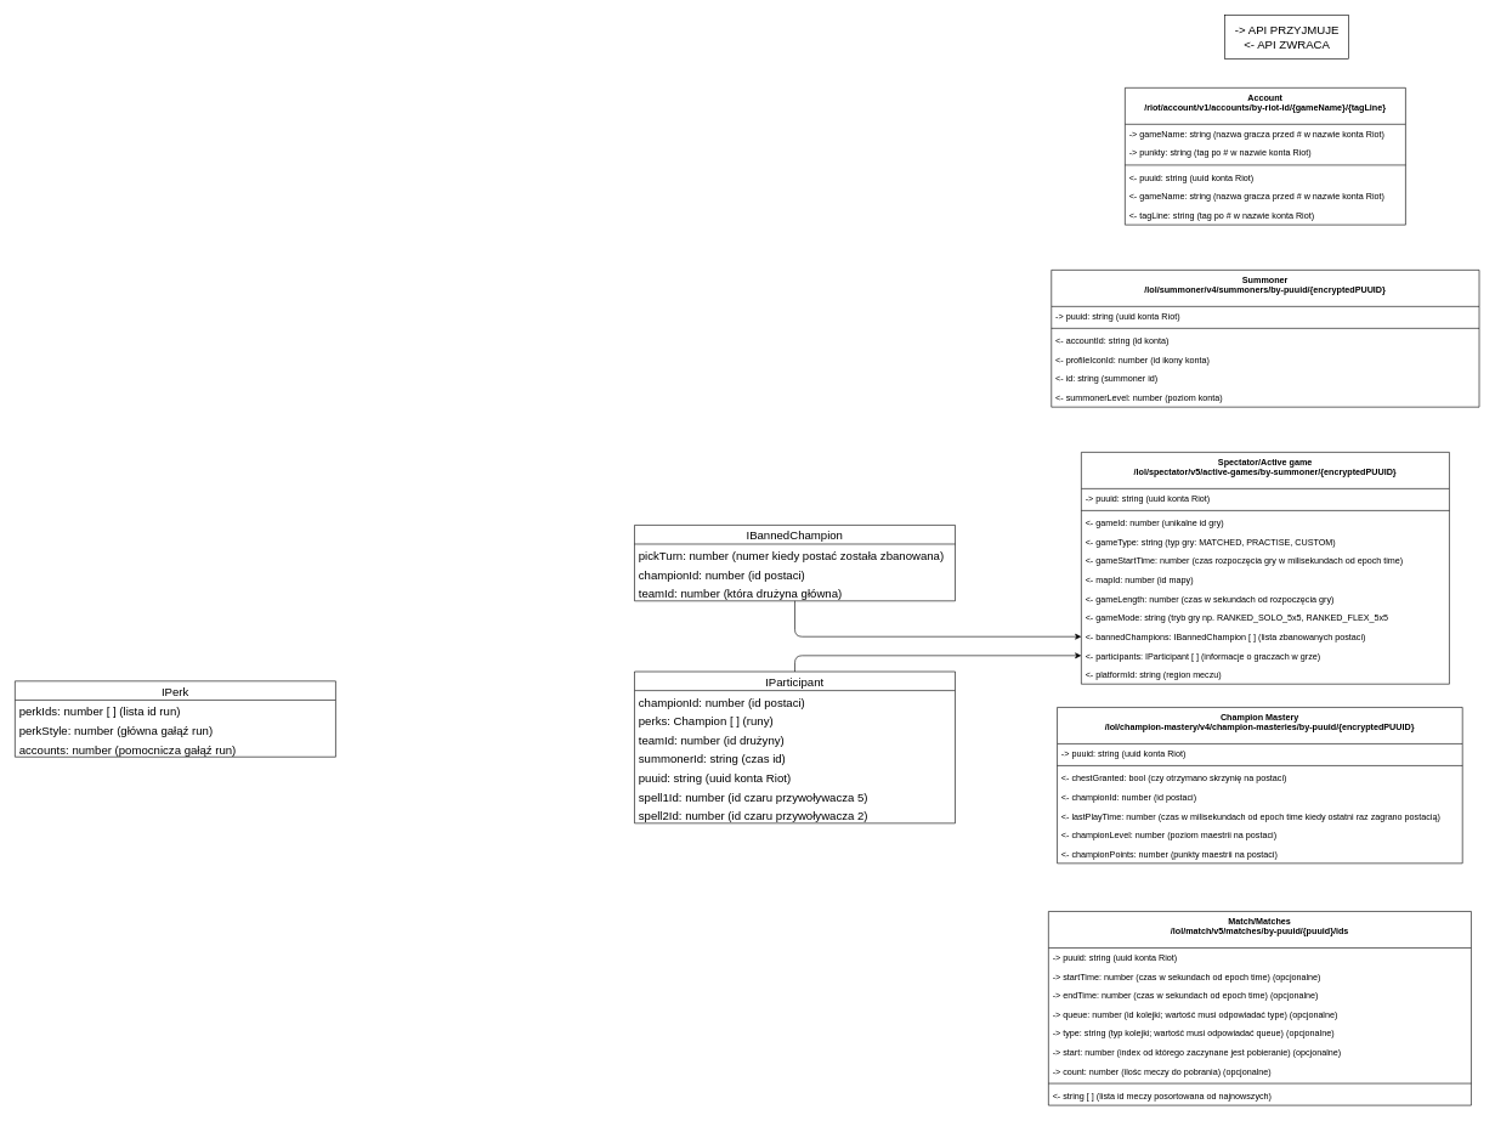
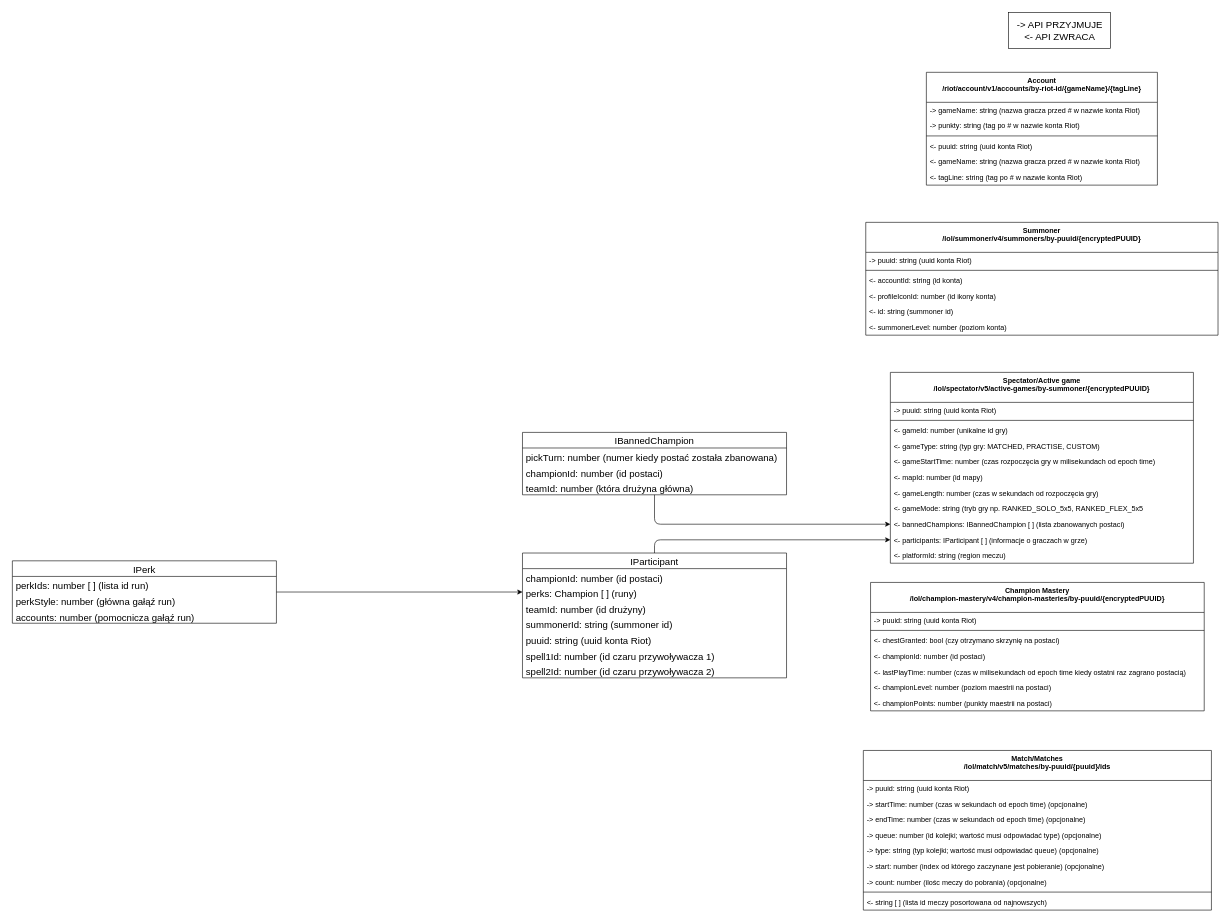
  <mxCell id="0" />
  <mxCell id="1" parent="0" />
  <mxCell id="2" value="Account&#10;/riot/account/v1/accounts/by-riot-id/{gameName}/{tagLine}" style="swimlane;fontStyle=1;align=center;verticalAlign=top;childLayout=stackLayout;horizontal=1;startSize=50;horizontalStack=0;resizeParent=1;resizeParentMax=0;resizeLast=0;collapsible=1;marginBottom=0;" parent="1" vertex="1"><mxGeometry x="1543" y="120" width="385" height="188" as="geometry" /></mxCell>
  <mxCell id="3" value="-&gt; gameName: string (nazwa gracza przed # w nazwie konta Riot)" style="text;strokeColor=none;fillColor=none;align=left;verticalAlign=top;spacingLeft=4;spacingRight=4;overflow=hidden;rotatable=0;points=[[0,0.5],[1,0.5]];portConstraint=eastwest;" parent="2" vertex="1"><mxGeometry y="50" width="385" height="26" as="geometry" /></mxCell>
  <mxCell id="4" value="-&gt; punkty: string (tag po # w nazwie konta Riot)" style="text;strokeColor=none;fillColor=none;align=left;verticalAlign=top;spacingLeft=4;spacingRight=4;overflow=hidden;rotatable=0;points=[[0,0.5],[1,0.5]];portConstraint=eastwest;" parent="2" vertex="1"><mxGeometry y="76" width="385" height="26" as="geometry" /></mxCell>
  <mxCell id="5" value="" style="line;strokeWidth=1;fillColor=none;align=left;verticalAlign=middle;spacingTop=-1;spacingLeft=3;spacingRight=3;rotatable=0;labelPosition=right;points=[];portConstraint=eastwest;strokeColor=inherit;" parent="2" vertex="1"><mxGeometry y="102" width="385" height="8" as="geometry" /></mxCell>
  <mxCell id="6" value="&lt;- puuid: string (uuid konta Riot)" style="text;strokeColor=none;fillColor=none;align=left;verticalAlign=top;spacingLeft=4;spacingRight=4;overflow=hidden;rotatable=0;points=[[0,0.5],[1,0.5]];portConstraint=eastwest;" parent="2" vertex="1"><mxGeometry y="110" width="385" height="26" as="geometry" /></mxCell>
  <mxCell id="7" value="&lt;- gameName: string (nazwa gracza przed # w nazwie konta Riot)" style="text;strokeColor=none;fillColor=none;align=left;verticalAlign=top;spacingLeft=4;spacingRight=4;overflow=hidden;rotatable=0;points=[[0,0.5],[1,0.5]];portConstraint=eastwest;" parent="2" vertex="1"><mxGeometry y="136" width="385" height="26" as="geometry" /></mxCell>
  <mxCell id="8" value="&lt;- tagLine: string (tag po # w nazwie konta Riot)" style="text;strokeColor=none;fillColor=none;align=left;verticalAlign=top;spacingLeft=4;spacingRight=4;overflow=hidden;rotatable=0;points=[[0,0.5],[1,0.5]];portConstraint=eastwest;" parent="2" vertex="1"><mxGeometry y="162" width="385" height="26" as="geometry" /></mxCell>
  <mxCell id="9" value="&lt;font style=&quot;font-size: 16px;&quot;&gt;-&amp;gt; API PRZYJMUJE&lt;br&gt;&amp;lt;- API ZWRACA&lt;/font&gt;" style="html=1;" parent="1" vertex="1"><mxGeometry x="1680" y="20" width="170" height="60" as="geometry" /></mxCell>
  <mxCell id="10" value="Summoner&#10;/lol/summoner/v4/summoners/by-puuid/{encryptedPUUID}" style="swimlane;fontStyle=1;align=center;verticalAlign=top;childLayout=stackLayout;horizontal=1;startSize=50;horizontalStack=0;resizeParent=1;resizeParentMax=0;resizeLast=0;collapsible=1;marginBottom=0;" parent="1" vertex="1"><mxGeometry x="1442" y="370" width="587" height="188" as="geometry" /></mxCell>
  <mxCell id="11" value="-&gt; puuid: string (uuid konta Riot)" style="text;strokeColor=none;fillColor=none;align=left;verticalAlign=top;spacingLeft=4;spacingRight=4;overflow=hidden;rotatable=0;points=[[0,0.5],[1,0.5]];portConstraint=eastwest;" parent="10" vertex="1"><mxGeometry y="50" width="587" height="26" as="geometry" /></mxCell>
  <mxCell id="12" value="" style="line;strokeWidth=1;fillColor=none;align=left;verticalAlign=middle;spacingTop=-1;spacingLeft=3;spacingRight=3;rotatable=0;labelPosition=right;points=[];portConstraint=eastwest;strokeColor=inherit;" parent="10" vertex="1"><mxGeometry y="76" width="587" height="8" as="geometry" /></mxCell>
  <mxCell id="13" value="&lt;- accountId: string (id konta)" style="text;strokeColor=none;fillColor=none;align=left;verticalAlign=top;spacingLeft=4;spacingRight=4;overflow=hidden;rotatable=0;points=[[0,0.5],[1,0.5]];portConstraint=eastwest;" parent="10" vertex="1"><mxGeometry y="84" width="587" height="26" as="geometry" /></mxCell>
  <mxCell id="14" value="&lt;- profileIconId: number (id ikony konta)" style="text;strokeColor=none;fillColor=none;align=left;verticalAlign=top;spacingLeft=4;spacingRight=4;overflow=hidden;rotatable=0;points=[[0,0.5],[1,0.5]];portConstraint=eastwest;" parent="10" vertex="1"><mxGeometry y="110" width="587" height="26" as="geometry" /></mxCell>
  <mxCell id="15" value="&lt;- id: string (summoner id)" style="text;strokeColor=none;fillColor=none;align=left;verticalAlign=top;spacingLeft=4;spacingRight=4;overflow=hidden;rotatable=0;points=[[0,0.5],[1,0.5]];portConstraint=eastwest;" parent="10" vertex="1"><mxGeometry y="136" width="587" height="26" as="geometry" /></mxCell>
  <mxCell id="16" value="&lt;- summonerLevel: number (poziom konta)" style="text;strokeColor=none;fillColor=none;align=left;verticalAlign=top;spacingLeft=4;spacingRight=4;overflow=hidden;rotatable=0;points=[[0,0.5],[1,0.5]];portConstraint=eastwest;" parent="10" vertex="1"><mxGeometry y="162" width="587" height="26" as="geometry" /></mxCell>
  <mxCell id="17" value="Spectator/Active game&#10;/lol/spectator/v5/active-games/by-summoner/{encryptedPUUID}" style="swimlane;fontStyle=1;align=center;verticalAlign=top;childLayout=stackLayout;horizontal=1;startSize=50;horizontalStack=0;resizeParent=1;resizeParentMax=0;resizeLast=0;collapsible=1;marginBottom=0;" parent="1" vertex="1"><mxGeometry x="1483" y="620" width="505" height="318" as="geometry" /></mxCell>
  <mxCell id="18" value="-&gt; puuid: string (uuid konta Riot)" style="text;strokeColor=none;fillColor=none;align=left;verticalAlign=top;spacingLeft=4;spacingRight=4;overflow=hidden;rotatable=0;points=[[0,0.5],[1,0.5]];portConstraint=eastwest;" parent="17" vertex="1"><mxGeometry y="50" width="505" height="26" as="geometry" /></mxCell>
  <mxCell id="19" value="" style="line;strokeWidth=1;fillColor=none;align=left;verticalAlign=middle;spacingTop=-1;spacingLeft=3;spacingRight=3;rotatable=0;labelPosition=right;points=[];portConstraint=eastwest;strokeColor=inherit;" parent="17" vertex="1"><mxGeometry y="76" width="505" height="8" as="geometry" /></mxCell>
  <mxCell id="20" value="&lt;- gameId: number (unikalne id gry)" style="text;strokeColor=none;fillColor=none;align=left;verticalAlign=top;spacingLeft=4;spacingRight=4;overflow=hidden;rotatable=0;points=[[0,0.5],[1,0.5]];portConstraint=eastwest;" parent="17" vertex="1"><mxGeometry y="84" width="505" height="26" as="geometry" /></mxCell>
  <mxCell id="21" value="&lt;- gameType: string (typ gry: MATCHED, PRACTISE, CUSTOM)" style="text;strokeColor=none;fillColor=none;align=left;verticalAlign=top;spacingLeft=4;spacingRight=4;overflow=hidden;rotatable=0;points=[[0,0.5],[1,0.5]];portConstraint=eastwest;" parent="17" vertex="1"><mxGeometry y="110" width="505" height="26" as="geometry" /></mxCell>
  <mxCell id="22" value="&lt;- gameStartTime: number (czas rozpoczęcia gry w milisekundach od epoch time)" style="text;strokeColor=none;fillColor=none;align=left;verticalAlign=top;spacingLeft=4;spacingRight=4;overflow=hidden;rotatable=0;points=[[0,0.5],[1,0.5]];portConstraint=eastwest;" parent="17" vertex="1"><mxGeometry y="136" width="505" height="26" as="geometry" /></mxCell>
  <mxCell id="23" value="&lt;- mapId: number (id mapy)" style="text;strokeColor=none;fillColor=none;align=left;verticalAlign=top;spacingLeft=4;spacingRight=4;overflow=hidden;rotatable=0;points=[[0,0.5],[1,0.5]];portConstraint=eastwest;" parent="17" vertex="1"><mxGeometry y="162" width="505" height="26" as="geometry" /></mxCell>
  <mxCell id="24" value="&lt;- gameLength: number (czas w sekundach od rozpoczęcia gry)" style="text;strokeColor=none;fillColor=none;align=left;verticalAlign=top;spacingLeft=4;spacingRight=4;overflow=hidden;rotatable=0;points=[[0,0.5],[1,0.5]];portConstraint=eastwest;" parent="17" vertex="1"><mxGeometry y="188" width="505" height="26" as="geometry" /></mxCell>
  <mxCell id="25" value="&lt;- gameMode: string (tryb gry np. RANKED_SOLO_5x5, RANKED_FLEX_5x5" style="text;strokeColor=none;fillColor=none;align=left;verticalAlign=top;spacingLeft=4;spacingRight=4;overflow=hidden;rotatable=0;points=[[0,0.5],[1,0.5]];portConstraint=eastwest;" parent="17" vertex="1"><mxGeometry y="214" width="505" height="26" as="geometry" /></mxCell>
  <mxCell id="26" value="&lt;- bannedChampions: IBannedChampion [ ] (lista zbanowanych postaci)" style="text;strokeColor=none;fillColor=none;align=left;verticalAlign=top;spacingLeft=4;spacingRight=4;overflow=hidden;rotatable=0;points=[[0,0.5],[1,0.5]];portConstraint=eastwest;" parent="17" vertex="1"><mxGeometry y="240" width="505" height="26" as="geometry" /></mxCell>
  <mxCell id="27" value="&lt;- participants: IParticipant [ ] (informacje o graczach w grze)" style="text;strokeColor=none;fillColor=none;align=left;verticalAlign=top;spacingLeft=4;spacingRight=4;overflow=hidden;rotatable=0;points=[[0,0.5],[1,0.5]];portConstraint=eastwest;" parent="17" vertex="1"><mxGeometry y="266" width="505" height="26" as="geometry" /></mxCell>
  <mxCell id="28" value="&lt;- platformId: string (region meczu)" style="text;strokeColor=none;fillColor=none;align=left;verticalAlign=top;spacingLeft=4;spacingRight=4;overflow=hidden;rotatable=0;points=[[0,0.5],[1,0.5]];portConstraint=eastwest;" vertex="1" parent="17"><mxGeometry y="292" width="505" height="26" as="geometry" /></mxCell>
  <mxCell id="29" style="edgeStyle=orthogonalEdgeStyle;html=1;entryX=0;entryY=0.5;entryDx=0;entryDy=0;fontSize=16;" parent="1" source="30" target="26" edge="1"><mxGeometry relative="1" as="geometry" /></mxCell>
  <mxCell id="30" value="IBannedChampion" style="swimlane;fontStyle=0;childLayout=stackLayout;horizontal=1;startSize=26;fillColor=none;horizontalStack=0;resizeParent=1;resizeParentMax=0;resizeLast=0;collapsible=1;marginBottom=0;fontSize=16;" parent="1" vertex="1"><mxGeometry x="870" y="720" width="440" height="104" as="geometry" /></mxCell>
  <mxCell id="31" value="pickTurn: number (numer kiedy postać została zbanowana)" style="text;strokeColor=none;fillColor=none;align=left;verticalAlign=top;spacingLeft=4;spacingRight=4;overflow=hidden;rotatable=0;points=[[0,0.5],[1,0.5]];portConstraint=eastwest;fontSize=16;" parent="30" vertex="1"><mxGeometry y="26" width="440" height="26" as="geometry" /></mxCell>
  <mxCell id="32" value="championId: number (id postaci)" style="text;strokeColor=none;fillColor=none;align=left;verticalAlign=top;spacingLeft=4;spacingRight=4;overflow=hidden;rotatable=0;points=[[0,0.5],[1,0.5]];portConstraint=eastwest;fontSize=16;" parent="30" vertex="1"><mxGeometry y="52" width="440" height="26" as="geometry" /></mxCell>
  <mxCell id="33" value="teamId: number (która drużyna główna)" style="text;strokeColor=none;fillColor=none;align=left;verticalAlign=top;spacingLeft=4;spacingRight=4;overflow=hidden;rotatable=0;points=[[0,0.5],[1,0.5]];portConstraint=eastwest;fontSize=16;" parent="30" vertex="1"><mxGeometry y="78" width="440" height="26" as="geometry" /></mxCell>
  <mxCell id="34" style="edgeStyle=orthogonalEdgeStyle;html=1;entryX=0;entryY=0.5;entryDx=0;entryDy=0;fontSize=16;" parent="1" source="35" target="27" edge="1"><mxGeometry relative="1" as="geometry" /></mxCell>
  <mxCell id="35" value="IParticipant" style="swimlane;fontStyle=0;childLayout=stackLayout;horizontal=1;startSize=26;fillColor=none;horizontalStack=0;resizeParent=1;resizeParentMax=0;resizeLast=0;collapsible=1;marginBottom=0;fontSize=16;" parent="1" vertex="1"><mxGeometry x="870" y="921" width="440" height="208" as="geometry" /></mxCell>
  <mxCell id="36" value="championId: number (id postaci)" style="text;strokeColor=none;fillColor=none;align=left;verticalAlign=top;spacingLeft=4;spacingRight=4;overflow=hidden;rotatable=0;points=[[0,0.5],[1,0.5]];portConstraint=eastwest;fontSize=16;" parent="35" vertex="1"><mxGeometry y="26" width="440" height="26" as="geometry" /></mxCell>
  <mxCell id="37" value="perks: Champion [ ] (runy)" style="text;strokeColor=none;fillColor=none;align=left;verticalAlign=top;spacingLeft=4;spacingRight=4;overflow=hidden;rotatable=0;points=[[0,0.5],[1,0.5]];portConstraint=eastwest;fontSize=16;" parent="35" vertex="1"><mxGeometry y="52" width="440" height="26" as="geometry" /></mxCell>
  <mxCell id="38" value="teamId: number (id drużyny)" style="text;strokeColor=none;fillColor=none;align=left;verticalAlign=top;spacingLeft=4;spacingRight=4;overflow=hidden;rotatable=0;points=[[0,0.5],[1,0.5]];portConstraint=eastwest;fontSize=16;" parent="35" vertex="1"><mxGeometry y="78" width="440" height="26" as="geometry" /></mxCell>
- <mxCell id="39" value="summonerId: string (czas id)" style="text;strokeColor=none;fillColor=none;align=left;verticalAlign=top;spacingLeft=4;spacingRight=4;overflow=hidden;rotatable=0;points=[[0,0.5],[1,0.5]];portConstraint=eastwest;fontSize=16;" parent="35" vertex="1"><mxGeometry y="104" width="440" height="26" as="geometry" /></mxCell>
+ <mxCell id="39" value="summonerId: string (summoner id)" style="text;strokeColor=none;fillColor=none;align=left;verticalAlign=top;spacingLeft=4;spacingRight=4;overflow=hidden;rotatable=0;points=[[0,0.5],[1,0.5]];portConstraint=eastwest;fontSize=16;" parent="35" vertex="1"><mxGeometry y="104" width="440" height="26" as="geometry" /></mxCell>
  <mxCell id="40" value="puuid: string (uuid konta Riot)" style="text;strokeColor=none;fillColor=none;align=left;verticalAlign=top;spacingLeft=4;spacingRight=4;overflow=hidden;rotatable=0;points=[[0,0.5],[1,0.5]];portConstraint=eastwest;fontSize=16;" parent="35" vertex="1"><mxGeometry y="130" width="440" height="26" as="geometry" /></mxCell>
- <mxCell id="41" value="spell1Id: number (id czaru przywoływacza 5)" style="text;strokeColor=none;fillColor=none;align=left;verticalAlign=top;spacingLeft=4;spacingRight=4;overflow=hidden;rotatable=0;points=[[0,0.5],[1,0.5]];portConstraint=eastwest;fontSize=16;" parent="35" vertex="1"><mxGeometry y="156" width="440" height="26" as="geometry" /></mxCell>
+ <mxCell id="41" value="spell1Id: number (id czaru przywoływacza 1)" style="text;strokeColor=none;fillColor=none;align=left;verticalAlign=top;spacingLeft=4;spacingRight=4;overflow=hidden;rotatable=0;points=[[0,0.5],[1,0.5]];portConstraint=eastwest;fontSize=16;" parent="35" vertex="1"><mxGeometry y="156" width="440" height="26" as="geometry" /></mxCell>
  <mxCell id="42" value="spell2Id: number (id czaru przywoływacza 2)" style="text;strokeColor=none;fillColor=none;align=left;verticalAlign=top;spacingLeft=4;spacingRight=4;overflow=hidden;rotatable=0;points=[[0,0.5],[1,0.5]];portConstraint=eastwest;fontSize=16;" parent="35" vertex="1"><mxGeometry y="182" width="440" height="26" as="geometry" /></mxCell>
+ <mxCell id="43" style="edgeStyle=orthogonalEdgeStyle;html=1;entryX=0;entryY=0.5;entryDx=0;entryDy=0;fontSize=16;" parent="1" source="44" target="37" edge="1"><mxGeometry relative="1" as="geometry" /></mxCell>
  <mxCell id="44" value="IPerk" style="swimlane;fontStyle=0;childLayout=stackLayout;horizontal=1;startSize=26;fillColor=none;horizontalStack=0;resizeParent=1;resizeParentMax=0;resizeLast=0;collapsible=1;marginBottom=0;fontSize=16;" parent="1" vertex="1"><mxGeometry x="20" y="934" width="440" height="104" as="geometry" /></mxCell>
  <mxCell id="45" value="perkIds: number [ ] (lista id run)" style="text;strokeColor=none;fillColor=none;align=left;verticalAlign=top;spacingLeft=4;spacingRight=4;overflow=hidden;rotatable=0;points=[[0,0.5],[1,0.5]];portConstraint=eastwest;fontSize=16;" parent="44" vertex="1"><mxGeometry y="26" width="440" height="26" as="geometry" /></mxCell>
  <mxCell id="46" value="perkStyle: number (główna gałąź run)" style="text;strokeColor=none;fillColor=none;align=left;verticalAlign=top;spacingLeft=4;spacingRight=4;overflow=hidden;rotatable=0;points=[[0,0.5],[1,0.5]];portConstraint=eastwest;fontSize=16;" parent="44" vertex="1"><mxGeometry y="52" width="440" height="26" as="geometry" /></mxCell>
  <mxCell id="47" value="accounts: number (pomocnicza gałąź run)" style="text;strokeColor=none;fillColor=none;align=left;verticalAlign=top;spacingLeft=4;spacingRight=4;overflow=hidden;rotatable=0;points=[[0,0.5],[1,0.5]];portConstraint=eastwest;fontSize=16;" parent="44" vertex="1"><mxGeometry y="78" width="440" height="26" as="geometry" /></mxCell>
  <mxCell id="48" value="Champion Mastery&#10;/lol/champion-mastery/v4/champion-masteries/by-puuid/{encryptedPUUID}" style="swimlane;fontStyle=1;align=center;verticalAlign=top;childLayout=stackLayout;horizontal=1;startSize=50;horizontalStack=0;resizeParent=1;resizeParentMax=0;resizeLast=0;collapsible=1;marginBottom=0;" parent="1" vertex="1"><mxGeometry x="1450" y="970" width="556" height="214" as="geometry" /></mxCell>
  <mxCell id="49" value="-&gt; puuid: string (uuid konta Riot)" style="text;strokeColor=none;fillColor=none;align=left;verticalAlign=top;spacingLeft=4;spacingRight=4;overflow=hidden;rotatable=0;points=[[0,0.5],[1,0.5]];portConstraint=eastwest;" parent="48" vertex="1"><mxGeometry y="50" width="556" height="26" as="geometry" /></mxCell>
  <mxCell id="50" value="" style="line;strokeWidth=1;fillColor=none;align=left;verticalAlign=middle;spacingTop=-1;spacingLeft=3;spacingRight=3;rotatable=0;labelPosition=right;points=[];portConstraint=eastwest;strokeColor=inherit;" parent="48" vertex="1"><mxGeometry y="76" width="556" height="8" as="geometry" /></mxCell>
  <mxCell id="51" value="&lt;- chestGranted: bool (czy otrzymano skrzynię na postaci)" style="text;strokeColor=none;fillColor=none;align=left;verticalAlign=top;spacingLeft=4;spacingRight=4;overflow=hidden;rotatable=0;points=[[0,0.5],[1,0.5]];portConstraint=eastwest;" parent="48" vertex="1"><mxGeometry y="84" width="556" height="26" as="geometry" /></mxCell>
  <mxCell id="52" value="&lt;- championId: number (id postaci)" style="text;strokeColor=none;fillColor=none;align=left;verticalAlign=top;spacingLeft=4;spacingRight=4;overflow=hidden;rotatable=0;points=[[0,0.5],[1,0.5]];portConstraint=eastwest;" parent="48" vertex="1"><mxGeometry y="110" width="556" height="26" as="geometry" /></mxCell>
  <mxCell id="53" value="&lt;- lastPlayTime: number (czas w milisekundach od epoch time kiedy ostatni raz zagrano postacią)" style="text;strokeColor=none;fillColor=none;align=left;verticalAlign=top;spacingLeft=4;spacingRight=4;overflow=hidden;rotatable=0;points=[[0,0.5],[1,0.5]];portConstraint=eastwest;" parent="48" vertex="1"><mxGeometry y="136" width="556" height="26" as="geometry" /></mxCell>
  <mxCell id="54" value="&lt;- championLevel: number (poziom maestrii na postaci)" style="text;strokeColor=none;fillColor=none;align=left;verticalAlign=top;spacingLeft=4;spacingRight=4;overflow=hidden;rotatable=0;points=[[0,0.5],[1,0.5]];portConstraint=eastwest;" parent="48" vertex="1"><mxGeometry y="162" width="556" height="26" as="geometry" /></mxCell>
  <mxCell id="55" value="&lt;- championPoints: number (punkty maestrii na postaci)" style="text;strokeColor=none;fillColor=none;align=left;verticalAlign=top;spacingLeft=4;spacingRight=4;overflow=hidden;rotatable=0;points=[[0,0.5],[1,0.5]];portConstraint=eastwest;" parent="48" vertex="1"><mxGeometry y="188" width="556" height="26" as="geometry" /></mxCell>
  <mxCell id="56" value="Match/Matches&#10;/lol/match/v5/matches/by-puuid/{puuid}/ids" style="swimlane;fontStyle=1;align=center;verticalAlign=top;childLayout=stackLayout;horizontal=1;startSize=50;horizontalStack=0;resizeParent=1;resizeParentMax=0;resizeLast=0;collapsible=1;marginBottom=0;" parent="1" vertex="1"><mxGeometry x="1438" y="1250" width="580" height="266" as="geometry" /></mxCell>
  <mxCell id="57" value="-&gt; puuid: string (uuid konta Riot)" style="text;strokeColor=none;fillColor=none;align=left;verticalAlign=top;spacingLeft=4;spacingRight=4;overflow=hidden;rotatable=0;points=[[0,0.5],[1,0.5]];portConstraint=eastwest;" parent="56" vertex="1"><mxGeometry y="50" width="580" height="26" as="geometry" /></mxCell>
  <mxCell id="58" value="-&gt; startTime: number (czas w sekundach od epoch time) (opcjonalne)" style="text;strokeColor=none;fillColor=none;align=left;verticalAlign=top;spacingLeft=4;spacingRight=4;overflow=hidden;rotatable=0;points=[[0,0.5],[1,0.5]];portConstraint=eastwest;" parent="56" vertex="1"><mxGeometry y="76" width="580" height="26" as="geometry" /></mxCell>
  <mxCell id="59" value="-&gt; endTime: number (czas w sekundach od epoch time) (opcjonalne)" style="text;strokeColor=none;fillColor=none;align=left;verticalAlign=top;spacingLeft=4;spacingRight=4;overflow=hidden;rotatable=0;points=[[0,0.5],[1,0.5]];portConstraint=eastwest;" parent="56" vertex="1"><mxGeometry y="102" width="580" height="26" as="geometry" /></mxCell>
  <mxCell id="60" value="-&gt; queue: number (id kolejki; wartość musi odpowiadać type) (opcjonalne)" style="text;strokeColor=none;fillColor=none;align=left;verticalAlign=top;spacingLeft=4;spacingRight=4;overflow=hidden;rotatable=0;points=[[0,0.5],[1,0.5]];portConstraint=eastwest;" parent="56" vertex="1"><mxGeometry y="128" width="580" height="26" as="geometry" /></mxCell>
  <mxCell id="61" value="-&gt; type: string (typ kolejki; wartość musi odpowiadać queue) (opcjonalne)" style="text;strokeColor=none;fillColor=none;align=left;verticalAlign=top;spacingLeft=4;spacingRight=4;overflow=hidden;rotatable=0;points=[[0,0.5],[1,0.5]];portConstraint=eastwest;" parent="56" vertex="1"><mxGeometry y="154" width="580" height="26" as="geometry" /></mxCell>
  <mxCell id="62" value="-&gt; start: number (index od którego zaczynane jest pobieranie) (opcjonalne)" style="text;strokeColor=none;fillColor=none;align=left;verticalAlign=top;spacingLeft=4;spacingRight=4;overflow=hidden;rotatable=0;points=[[0,0.5],[1,0.5]];portConstraint=eastwest;" parent="56" vertex="1"><mxGeometry y="180" width="580" height="26" as="geometry" /></mxCell>
  <mxCell id="63" value="-&gt; count: number (ilośc meczy do pobrania) (opcjonalne)" style="text;strokeColor=none;fillColor=none;align=left;verticalAlign=top;spacingLeft=4;spacingRight=4;overflow=hidden;rotatable=0;points=[[0,0.5],[1,0.5]];portConstraint=eastwest;" parent="56" vertex="1"><mxGeometry y="206" width="580" height="26" as="geometry" /></mxCell>
  <mxCell id="64" value="" style="line;strokeWidth=1;fillColor=none;align=left;verticalAlign=middle;spacingTop=-1;spacingLeft=3;spacingRight=3;rotatable=0;labelPosition=right;points=[];portConstraint=eastwest;strokeColor=inherit;" parent="56" vertex="1"><mxGeometry y="232" width="580" height="8" as="geometry" /></mxCell>
  <mxCell id="65" value="&lt;- string [ ] (lista id meczy posortowana od najnowszych)" style="text;strokeColor=none;fillColor=none;align=left;verticalAlign=top;spacingLeft=4;spacingRight=4;overflow=hidden;rotatable=0;points=[[0,0.5],[1,0.5]];portConstraint=eastwest;" parent="56" vertex="1"><mxGeometry y="240" width="580" height="26" as="geometry" /></mxCell>
